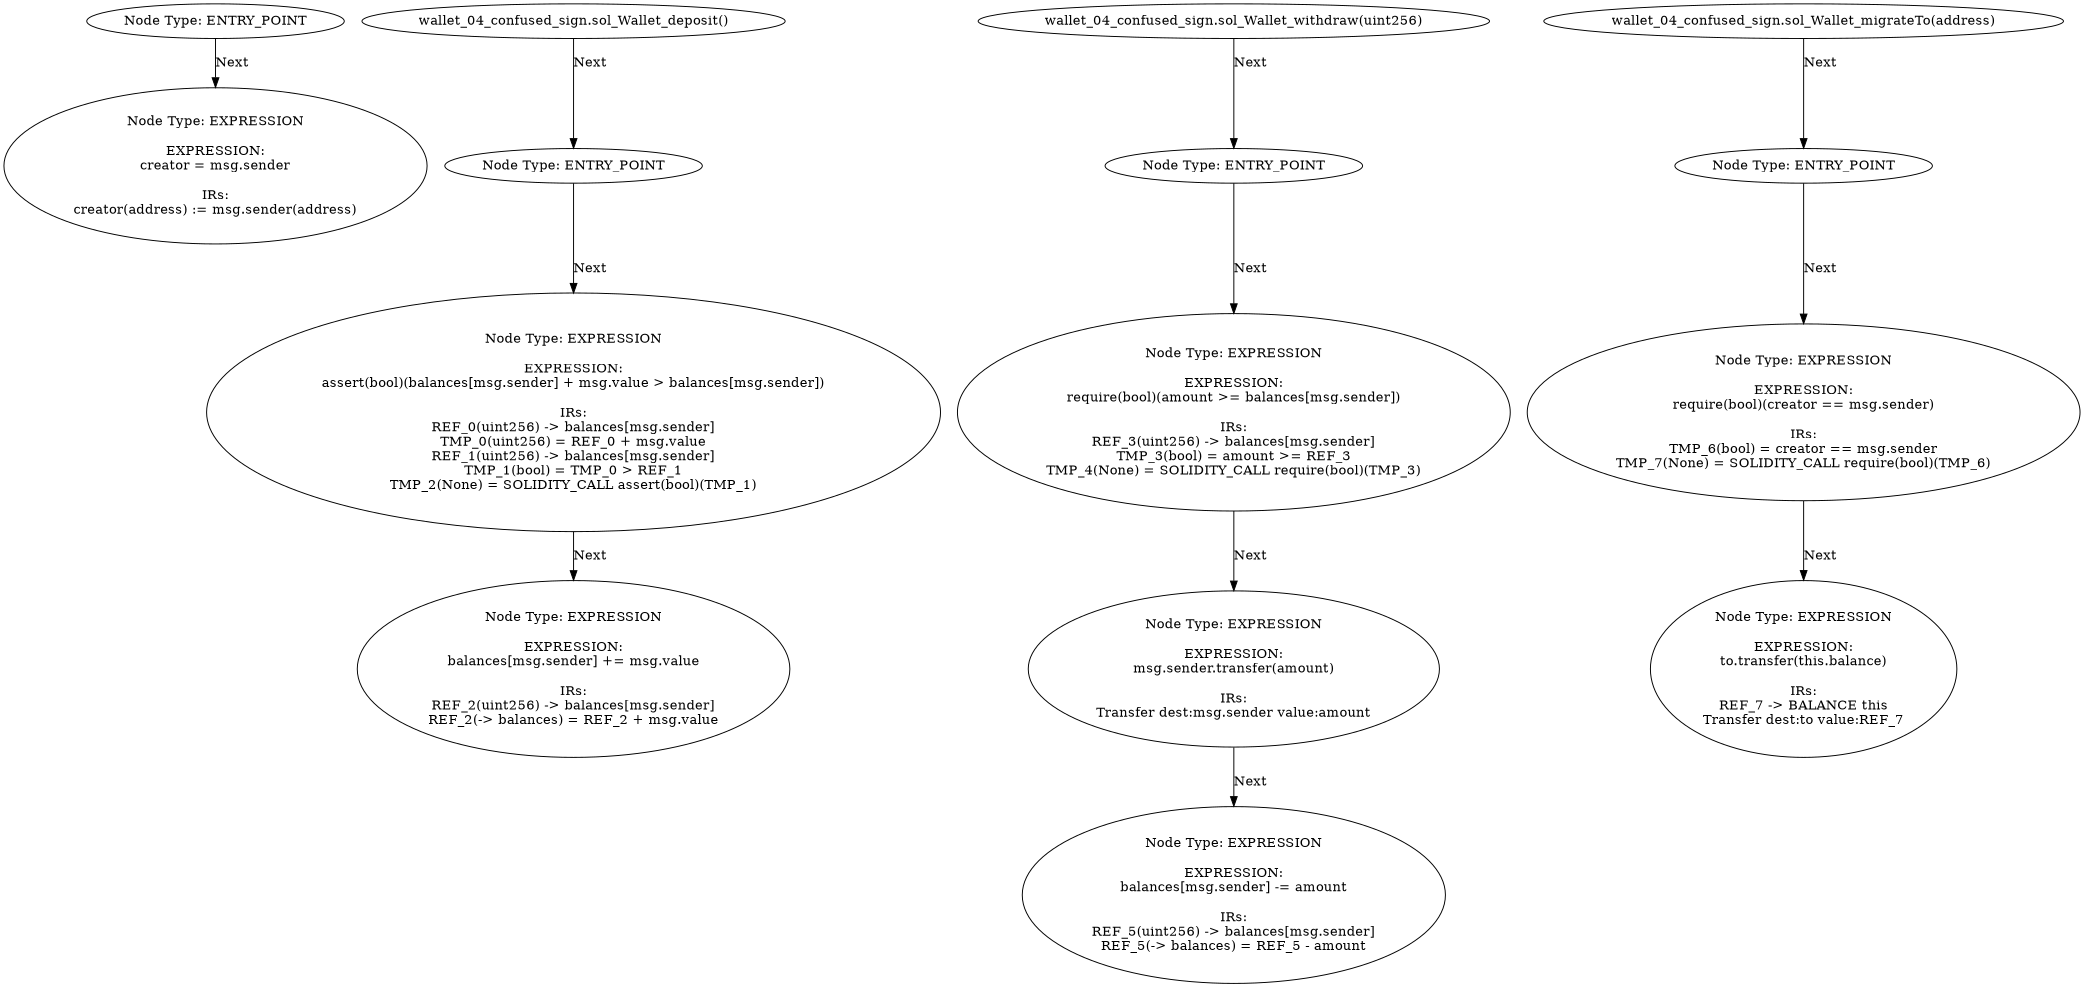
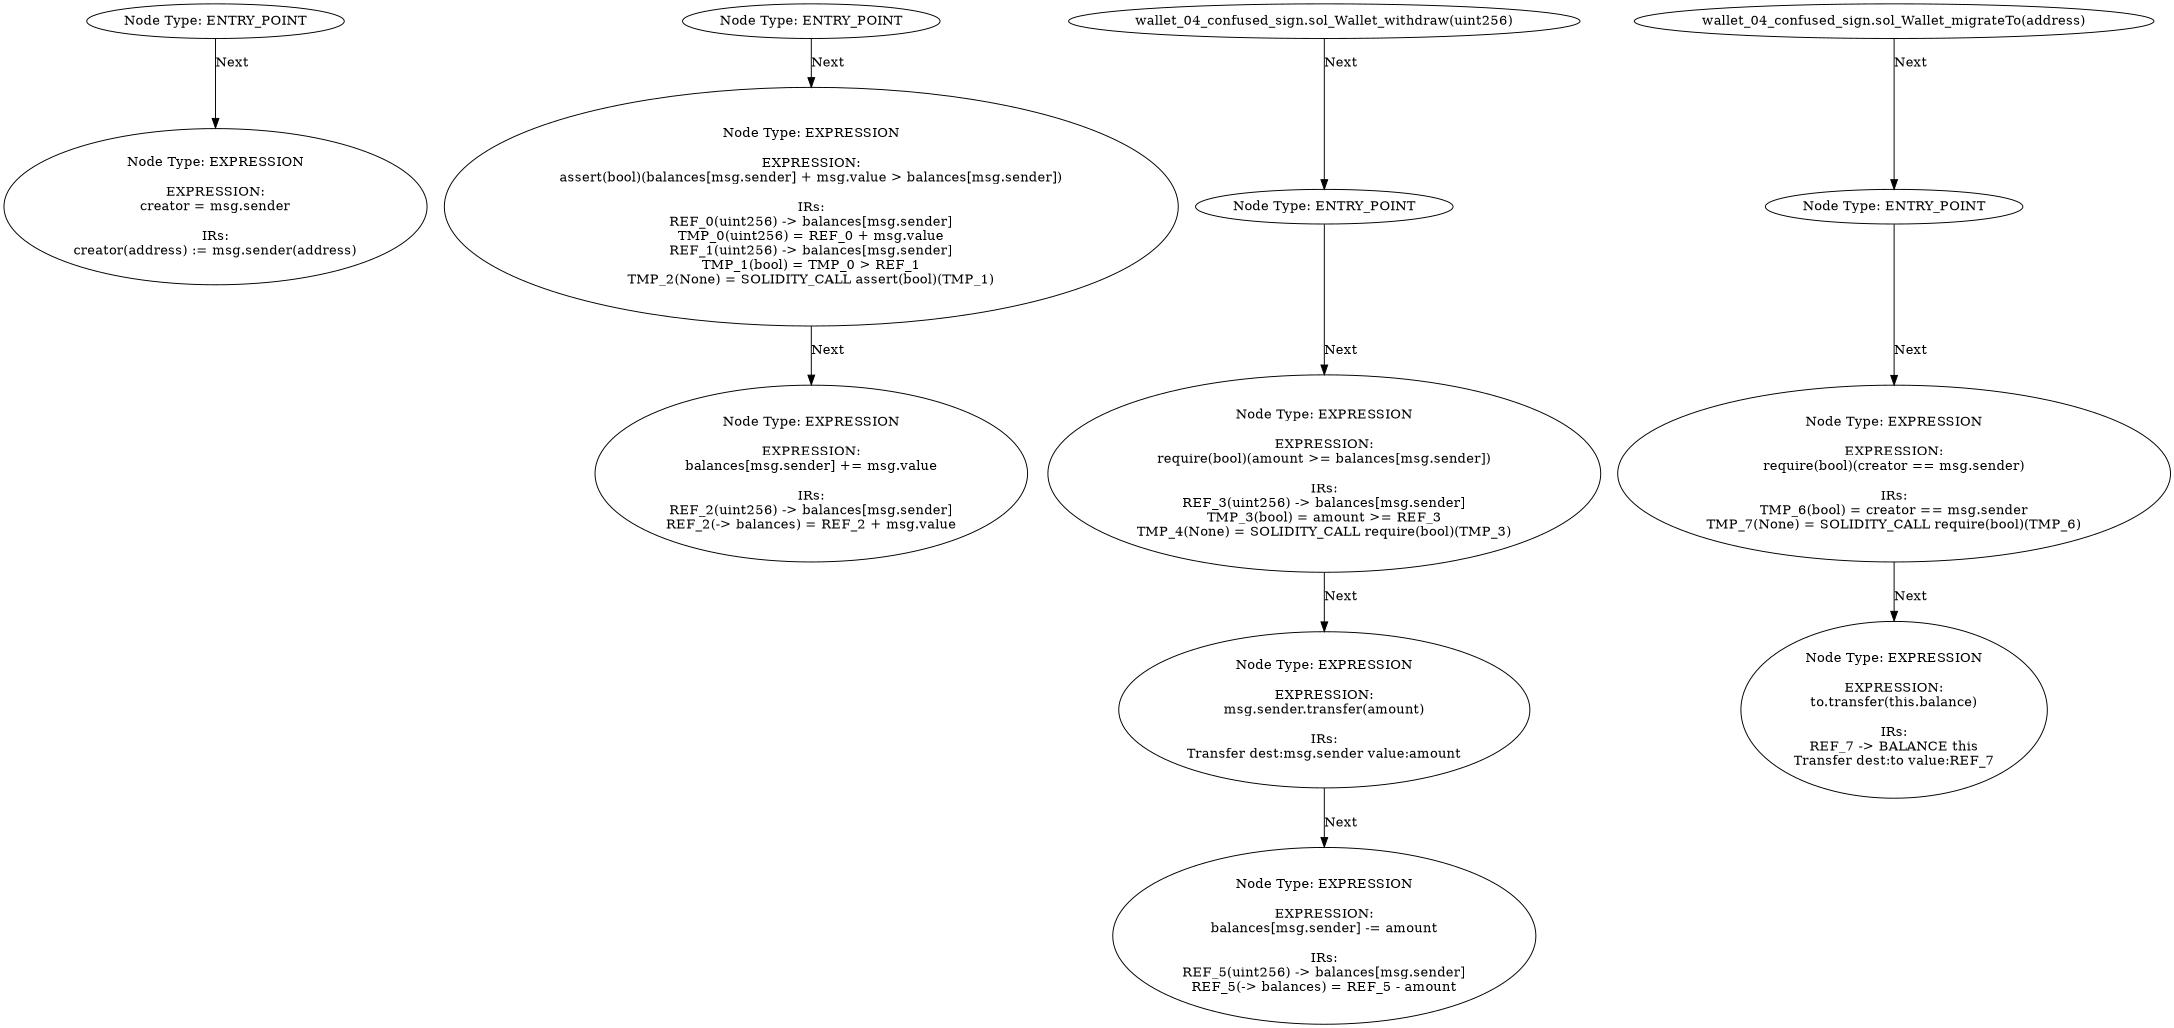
  digraph {
    node [contract_name=Wallet function_fullname="withdraw(uint256)" node_expression=None node_info_vulnerabilities=None node_irs=None node_source_code_lines="[23, 24, 25, 26]" node_type=EXPRESSION source_file="wallet_04_confused_sign.sol"]
    edge [edge_type=next]
    n1 [function_fullname="constructor()" label="Node Type: ENTRY_POINT\n" node_source_code_lines="[19, 20, 21]" node_type=ENTRY_POINT]
    n2 [function_fullname="constructor()" label="Node Type: EXPRESSION\n\nEXPRESSION:\ncreator = msg.sender\n\nIRs:\ncreator(address) := msg.sender(address)" node_expression="creator = msg.sender" node_irs="creator(address) := msg.sender(address)" node_source_code_lines="[20]"]
    n3 [function_fullname="deposit()" label="Node Type: ENTRY_POINT\n" node_type=ENTRY_POINT]
    n4 [function_fullname="deposit()" label="Node Type: EXPRESSION\n\nEXPRESSION:\nassert(bool)(balances[msg.sender] + msg.value > balances[msg.sender])\n\nIRs:\nREF_0(uint256) -> balances[msg.sender]\nTMP_0(uint256) = REF_0 + msg.value\nREF_1(uint256) -> balances[msg.sender]\nTMP_1(bool) = TMP_0 > REF_1\nTMP_2(None) = SOLIDITY_CALL assert(bool)(TMP_1)" node_expression="assert(bool)(balances[msg.sender] + msg.value > balances[msg.sender])" node_irs="REF_0(uint256) -> balances[msg.sender]\nTMP_0(uint256) = REF_0 + msg.value\nREF_1(uint256) -> balances[msg.sender]\nTMP_1(bool) = TMP_0 > REF_1\nTMP_2(None) = SOLIDITY_CALL assert(bool)(TMP_1)" node_source_code_lines="[24]"]
    n5 [function_fullname="deposit()" label="Node Type: EXPRESSION\n\nEXPRESSION:\nbalances[msg.sender] += msg.value\n\nIRs:\nREF_2(uint256) -> balances[msg.sender]\nREF_2(-> balances) = REF_2 + msg.value" node_expression="balances[msg.sender] += msg.value" node_irs="REF_2(uint256) -> balances[msg.sender]\nREF_2(-> balances) = REF_2 + msg.value" node_source_code_lines="[25]"]
-   n6 [function_fullname="deposit()" label="wallet_04_confused_sign.sol_Wallet_deposit()" node_type=FUNCTION_NAME]
    n7 [label="Node Type: ENTRY_POINT\n" node_info_vulnerabilities="[{'lines': [30], 'category': 'access_control'}]" node_source_code_lines="[28, 29, 30, 31, 32, 33]" node_type=ENTRY_POINT]
    n8 [label="Node Type: EXPRESSION\n\nEXPRESSION:\nrequire(bool)(amount >= balances[msg.sender])\n\nIRs:\nREF_3(uint256) -> balances[msg.sender]\nTMP_3(bool) = amount >= REF_3\nTMP_4(None) = SOLIDITY_CALL require(bool)(TMP_3)" node_expression="require(bool)(amount >= balances[msg.sender])" node_info_vulnerabilities="[{'lines': [30], 'category': 'access_control'}]" node_irs="REF_3(uint256) -> balances[msg.sender]\nTMP_3(bool) = amount >= REF_3\nTMP_4(None) = SOLIDITY_CALL require(bool)(TMP_3)" node_source_code_lines="[30]"]
    n9 [label="Node Type: EXPRESSION\n\nEXPRESSION:\nmsg.sender.transfer(amount)\n\nIRs:\nTransfer dest:msg.sender value:amount" node_expression="msg.sender.transfer(amount)" node_irs="Transfer dest:msg.sender value:amount" node_source_code_lines="[31]"]
    n10 [label="Node Type: EXPRESSION\n\nEXPRESSION:\nbalances[msg.sender] -= amount\n\nIRs:\nREF_5(uint256) -> balances[msg.sender]\nREF_5(-> balances) = REF_5 - amount" node_expression="balances[msg.sender] -= amount" node_irs="REF_5(uint256) -> balances[msg.sender]\nREF_5(-> balances) = REF_5 - amount" node_source_code_lines="[32]"]
    n11 [label="wallet_04_confused_sign.sol_Wallet_withdraw(uint256)" node_info_vulnerabilities="[{'lines': [30], 'category': 'access_control'}]" node_source_code_lines="[28, 29, 30, 31, 32, 33]" node_type=FUNCTION_NAME]
    n12 [function_fullname="migrateTo(address)" label="Node Type: ENTRY_POINT\n" node_source_code_lines="[37, 38, 39, 40]" node_type=ENTRY_POINT]
    n13 [function_fullname="migrateTo(address)" label="Node Type: EXPRESSION\n\nEXPRESSION:\nrequire(bool)(creator == msg.sender)\n\nIRs:\nTMP_6(bool) = creator == msg.sender\nTMP_7(None) = SOLIDITY_CALL require(bool)(TMP_6)" node_expression="require(bool)(creator == msg.sender)" node_irs="TMP_6(bool) = creator == msg.sender\nTMP_7(None) = SOLIDITY_CALL require(bool)(TMP_6)" node_source_code_lines="[38]"]
    n14 [function_fullname="migrateTo(address)" label="Node Type: EXPRESSION\n\nEXPRESSION:\nto.transfer(this.balance)\n\nIRs:\nREF_7 -> BALANCE this\nTransfer dest:to value:REF_7" node_expression="to.transfer(this.balance)" node_irs="REF_7 -> BALANCE this\nTransfer dest:to value:REF_7" node_source_code_lines="[39]"]
    n15 [function_fullname="migrateTo(address)" label="wallet_04_confused_sign.sol_Wallet_migrateTo(address)" node_source_code_lines="[37, 38, 39, 40]" node_type=FUNCTION_NAME]
    n1 -> n2 [label=Next]
    n3 -> n4 [label=Next]
    n4 -> n5 [label=Next]
-   n6 -> n3 [label=Next]
    n7 -> n8 [label=Next]
    n8 -> n9 [label=Next]
    n9 -> n10 [label=Next]
    n11 -> n7 [label=Next]
    n12 -> n13 [label=Next]
    n13 -> n14 [label=Next]
    n15 -> n12 [label=Next]
  }
